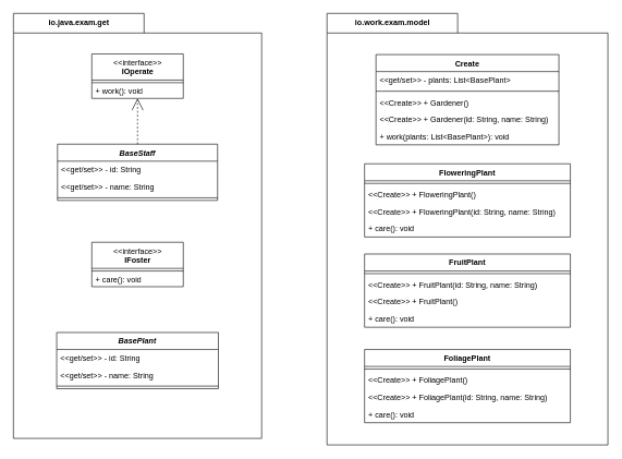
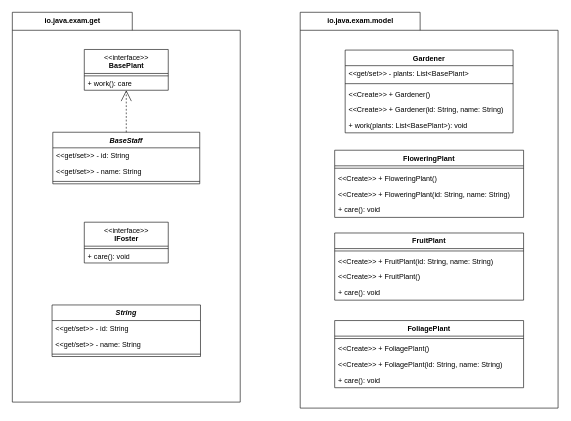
  <mxCell id="0" />
  <mxCell id="1" parent="0" />
  <mxCell id="2" value="io.java.exam.get" style="shape=folder;fontStyle=1;tabWidth=200;tabHeight=30;tabPosition=left;html=1;boundedLbl=1;labelInHeader=1;container=1;collapsible=0;recursiveResize=0;" parent="1" vertex="1"><mxGeometry x="20" y="20" width="380" height="650" as="geometry" /></mxCell>
  <mxCell id="3" value="BaseStaff" style="swimlane;fontStyle=3;align=center;verticalAlign=top;childLayout=stackLayout;horizontal=1;startSize=26;horizontalStack=0;resizeParent=1;resizeParentMax=0;resizeLast=0;collapsible=1;marginBottom=0;" parent="2" vertex="1"><mxGeometry x="67.5" y="200" width="245" height="86" as="geometry"><mxRectangle x="240" y="170" width="90" height="26" as="alternateBounds" /></mxGeometry></mxCell>
  <mxCell id="4" value="&lt;&lt;get/set&gt;&gt; - id: String" style="text;strokeColor=none;fillColor=none;align=left;verticalAlign=top;spacingLeft=4;spacingRight=4;overflow=hidden;rotatable=0;points=[[0,0.5],[1,0.5]];portConstraint=eastwest;" parent="3" vertex="1"><mxGeometry y="26" width="245" height="26" as="geometry" /></mxCell>
  <mxCell id="5" value="&lt;&lt;get/set&gt;&gt; - name: String" style="text;strokeColor=none;fillColor=none;align=left;verticalAlign=top;spacingLeft=4;spacingRight=4;overflow=hidden;rotatable=0;points=[[0,0.5],[1,0.5]];portConstraint=eastwest;" parent="3" vertex="1"><mxGeometry y="52" width="245" height="26" as="geometry" /></mxCell>
  <mxCell id="6" value="" style="line;strokeWidth=1;fillColor=none;align=left;verticalAlign=middle;spacingTop=-1;spacingLeft=3;spacingRight=3;rotatable=0;labelPosition=right;points=[];portConstraint=eastwest;" parent="3" vertex="1"><mxGeometry y="78" width="245" height="8" as="geometry" /></mxCell>
- <mxCell id="7" value="BasePlant" style="swimlane;fontStyle=3;align=center;verticalAlign=top;childLayout=stackLayout;horizontal=1;startSize=26;horizontalStack=0;resizeParent=1;resizeParentMax=0;resizeLast=0;collapsible=1;marginBottom=0;" parent="2" vertex="1"><mxGeometry x="66.25" y="488" width="247.5" height="86" as="geometry"><mxRectangle x="240" y="170" width="90" height="26" as="alternateBounds" /></mxGeometry></mxCell>
+ <mxCell id="7" value="String" style="swimlane;fontStyle=3;align=center;verticalAlign=top;childLayout=stackLayout;horizontal=1;startSize=26;horizontalStack=0;resizeParent=1;resizeParentMax=0;resizeLast=0;collapsible=1;marginBottom=0;" parent="2" vertex="1"><mxGeometry x="66.25" y="488" width="247.5" height="86" as="geometry"><mxRectangle x="240" y="170" width="90" height="26" as="alternateBounds" /></mxGeometry></mxCell>
  <mxCell id="8" value="&lt;&lt;get/set&gt;&gt; - id: String" style="text;strokeColor=none;fillColor=none;align=left;verticalAlign=top;spacingLeft=4;spacingRight=4;overflow=hidden;rotatable=0;points=[[0,0.5],[1,0.5]];portConstraint=eastwest;" parent="7" vertex="1"><mxGeometry y="26" width="247.5" height="26" as="geometry" /></mxCell>
  <mxCell id="9" value="&lt;&lt;get/set&gt;&gt; - name: String" style="text;strokeColor=none;fillColor=none;align=left;verticalAlign=top;spacingLeft=4;spacingRight=4;overflow=hidden;rotatable=0;points=[[0,0.5],[1,0.5]];portConstraint=eastwest;" parent="7" vertex="1"><mxGeometry y="52" width="247.5" height="26" as="geometry" /></mxCell>
  <mxCell id="10" value="" style="line;strokeWidth=1;fillColor=none;align=left;verticalAlign=middle;spacingTop=-1;spacingLeft=3;spacingRight=3;rotatable=0;labelPosition=right;points=[];portConstraint=eastwest;" parent="7" vertex="1"><mxGeometry y="78" width="247.5" height="8" as="geometry" /></mxCell>
- <mxCell id="11" value="&amp;lt;&amp;lt;interface&amp;gt;&amp;gt;&lt;br&gt;&lt;b&gt;IOperate&lt;/b&gt;" style="swimlane;fontStyle=0;align=center;verticalAlign=top;childLayout=stackLayout;horizontal=1;startSize=40;horizontalStack=0;resizeParent=1;resizeParentMax=0;resizeLast=0;collapsible=0;marginBottom=0;html=1;" parent="2" vertex="1"><mxGeometry x="120" y="62" width="140" height="68" as="geometry" /></mxCell>
+ <mxCell id="11" value="&amp;lt;&amp;lt;interface&amp;gt;&amp;gt;&lt;br&gt;&lt;b&gt;BasePlant&lt;/b&gt;" style="swimlane;fontStyle=0;align=center;verticalAlign=top;childLayout=stackLayout;horizontal=1;startSize=40;horizontalStack=0;resizeParent=1;resizeParentMax=0;resizeLast=0;collapsible=0;marginBottom=0;html=1;" parent="2" vertex="1"><mxGeometry x="120" y="62" width="140" height="68" as="geometry" /></mxCell>
  <mxCell id="12" value="" style="line;strokeWidth=1;fillColor=none;align=left;verticalAlign=middle;spacingTop=-1;spacingLeft=3;spacingRight=3;rotatable=0;labelPosition=right;points=[];portConstraint=eastwest;" parent="11" vertex="1"><mxGeometry y="40" width="140" height="8" as="geometry" /></mxCell>
- <mxCell id="13" value="+ work(): void" style="text;html=1;strokeColor=none;fillColor=none;align=left;verticalAlign=middle;spacingLeft=4;spacingRight=4;overflow=hidden;rotatable=0;points=[[0,0.5],[1,0.5]];portConstraint=eastwest;" parent="11" vertex="1"><mxGeometry y="48" width="140" height="20" as="geometry" /></mxCell>
+ <mxCell id="13" value="+ work(): care" style="text;html=1;strokeColor=none;fillColor=none;align=left;verticalAlign=middle;spacingLeft=4;spacingRight=4;overflow=hidden;rotatable=0;points=[[0,0.5],[1,0.5]];portConstraint=eastwest;" parent="11" vertex="1"><mxGeometry y="48" width="140" height="20" as="geometry" /></mxCell>
  <mxCell id="14" value="&amp;lt;&amp;lt;interface&amp;gt;&amp;gt;&lt;br&gt;&lt;b&gt;IFoster&lt;/b&gt;" style="swimlane;fontStyle=0;align=center;verticalAlign=top;childLayout=stackLayout;horizontal=1;startSize=40;horizontalStack=0;resizeParent=1;resizeParentMax=0;resizeLast=0;collapsible=0;marginBottom=0;html=1;" parent="2" vertex="1"><mxGeometry x="120" y="350" width="140" height="68" as="geometry" /></mxCell>
  <mxCell id="15" value="" style="line;strokeWidth=1;fillColor=none;align=left;verticalAlign=middle;spacingTop=-1;spacingLeft=3;spacingRight=3;rotatable=0;labelPosition=right;points=[];portConstraint=eastwest;" parent="14" vertex="1"><mxGeometry y="40" width="140" height="8" as="geometry" /></mxCell>
  <mxCell id="16" value="+ care(): void" style="text;html=1;strokeColor=none;fillColor=none;align=left;verticalAlign=middle;spacingLeft=4;spacingRight=4;overflow=hidden;rotatable=0;points=[[0,0.5],[1,0.5]];portConstraint=eastwest;" parent="14" vertex="1"><mxGeometry y="48" width="140" height="20" as="geometry" /></mxCell>
  <mxCell id="17" value="" style="endArrow=open;endSize=16;endFill=0;html=1;strokeWidth=1;dashed=1;jumpSize=6;rounded=0;arcSize=20;" parent="2" source="3" target="11" edge="1"><mxGeometry width="160" relative="1" as="geometry"><mxPoint x="310" y="511" as="sourcePoint" /><mxPoint x="310" y="240" as="targetPoint" /></mxGeometry></mxCell>
- <mxCell id="18" value="io.work.exam.model" style="shape=folder;fontStyle=1;tabWidth=200;tabHeight=30;tabPosition=left;html=1;boundedLbl=1;labelInHeader=1;container=1;collapsible=0;recursiveResize=0;" parent="1" vertex="1"><mxGeometry x="500" y="20" width="430" height="660" as="geometry" /></mxCell>
- <mxCell id="19" value="Create" style="swimlane;fontStyle=1;align=center;verticalAlign=top;childLayout=stackLayout;horizontal=1;startSize=26;horizontalStack=0;resizeParent=1;resizeParentMax=0;resizeLast=0;collapsible=1;marginBottom=0;" parent="18" vertex="1"><mxGeometry x="75" y="63" width="280" height="138" as="geometry"><mxRectangle x="240" y="170" width="90" height="26" as="alternateBounds" /></mxGeometry></mxCell>
+ <mxCell id="18" value="io.java.exam.model" style="shape=folder;fontStyle=1;tabWidth=200;tabHeight=30;tabPosition=left;html=1;boundedLbl=1;labelInHeader=1;container=1;collapsible=0;recursiveResize=0;" parent="1" vertex="1"><mxGeometry x="500" y="20" width="430" height="660" as="geometry" /></mxCell>
+ <mxCell id="19" value="Gardener" style="swimlane;fontStyle=1;align=center;verticalAlign=top;childLayout=stackLayout;horizontal=1;startSize=26;horizontalStack=0;resizeParent=1;resizeParentMax=0;resizeLast=0;collapsible=1;marginBottom=0;" parent="18" vertex="1"><mxGeometry x="75" y="63" width="280" height="138" as="geometry"><mxRectangle x="240" y="170" width="90" height="26" as="alternateBounds" /></mxGeometry></mxCell>
  <mxCell id="20" value="&lt;&lt;get/set&gt;&gt; - plants: List&lt;BasePlant&gt;" style="text;strokeColor=none;fillColor=none;align=left;verticalAlign=top;spacingLeft=4;spacingRight=4;overflow=hidden;rotatable=0;points=[[0,0.5],[1,0.5]];portConstraint=eastwest;" parent="19" vertex="1"><mxGeometry y="26" width="280" height="26" as="geometry" /></mxCell>
  <mxCell id="21" value="" style="line;strokeWidth=1;fillColor=none;align=left;verticalAlign=middle;spacingTop=-1;spacingLeft=3;spacingRight=3;rotatable=0;labelPosition=right;points=[];portConstraint=eastwest;" parent="19" vertex="1"><mxGeometry y="52" width="280" height="8" as="geometry" /></mxCell>
  <mxCell id="22" value="&lt;&lt;Create&gt;&gt; + Gardener()" style="text;strokeColor=none;fillColor=none;align=left;verticalAlign=top;spacingLeft=4;spacingRight=4;overflow=hidden;rotatable=0;points=[[0,0.5],[1,0.5]];portConstraint=eastwest;" parent="19" vertex="1"><mxGeometry y="60" width="280" height="26" as="geometry" /></mxCell>
  <mxCell id="23" value="&lt;&lt;Create&gt;&gt; + Gardener(id: String, name: String)" style="text;strokeColor=none;fillColor=none;align=left;verticalAlign=top;spacingLeft=4;spacingRight=4;overflow=hidden;rotatable=0;points=[[0,0.5],[1,0.5]];portConstraint=eastwest;" parent="19" vertex="1"><mxGeometry y="86" width="280" height="26" as="geometry" /></mxCell>
  <mxCell id="24" value="+ work(plants: List&lt;BasePlant&gt;): void" style="text;strokeColor=none;fillColor=none;align=left;verticalAlign=top;spacingLeft=4;spacingRight=4;overflow=hidden;rotatable=0;points=[[0,0.5],[1,0.5]];portConstraint=eastwest;" parent="19" vertex="1"><mxGeometry y="112" width="280" height="26" as="geometry" /></mxCell>
  <mxCell id="25" value="FloweringPlant" style="swimlane;fontStyle=1;align=center;verticalAlign=top;childLayout=stackLayout;horizontal=1;startSize=26;horizontalStack=0;resizeParent=1;resizeParentMax=0;resizeLast=0;collapsible=1;marginBottom=0;" parent="18" vertex="1"><mxGeometry x="57.5" y="230" width="315" height="112" as="geometry"><mxRectangle x="240" y="170" width="90" height="26" as="alternateBounds" /></mxGeometry></mxCell>
  <mxCell id="26" value="" style="line;strokeWidth=1;fillColor=none;align=left;verticalAlign=middle;spacingTop=-1;spacingLeft=3;spacingRight=3;rotatable=0;labelPosition=right;points=[];portConstraint=eastwest;" parent="25" vertex="1"><mxGeometry y="26" width="315" height="8" as="geometry" /></mxCell>
  <mxCell id="27" value="&lt;&lt;Create&gt;&gt; + FloweringPlant()" style="text;strokeColor=none;fillColor=none;align=left;verticalAlign=top;spacingLeft=4;spacingRight=4;overflow=hidden;rotatable=0;points=[[0,0.5],[1,0.5]];portConstraint=eastwest;" parent="25" vertex="1"><mxGeometry y="34" width="315" height="26" as="geometry" /></mxCell>
  <mxCell id="28" value="&lt;&lt;Create&gt;&gt; + FloweringPlant(id: String, name: String)" style="text;strokeColor=none;fillColor=none;align=left;verticalAlign=top;spacingLeft=4;spacingRight=4;overflow=hidden;rotatable=0;points=[[0,0.5],[1,0.5]];portConstraint=eastwest;" parent="25" vertex="1"><mxGeometry y="60" width="315" height="26" as="geometry" /></mxCell>
  <mxCell id="29" value="+ care(): void" style="text;strokeColor=none;fillColor=none;align=left;verticalAlign=top;spacingLeft=4;spacingRight=4;overflow=hidden;rotatable=0;points=[[0,0.5],[1,0.5]];portConstraint=eastwest;" parent="25" vertex="1"><mxGeometry y="86" width="315" height="26" as="geometry" /></mxCell>
  <mxCell id="30" value="FoliagePlant" style="swimlane;fontStyle=1;align=center;verticalAlign=top;childLayout=stackLayout;horizontal=1;startSize=26;horizontalStack=0;resizeParent=1;resizeParentMax=0;resizeLast=0;collapsible=1;marginBottom=0;" parent="18" vertex="1"><mxGeometry x="57.5" y="514" width="315" height="112" as="geometry"><mxRectangle x="240" y="170" width="90" height="26" as="alternateBounds" /></mxGeometry></mxCell>
  <mxCell id="31" value="" style="line;strokeWidth=1;fillColor=none;align=left;verticalAlign=middle;spacingTop=-1;spacingLeft=3;spacingRight=3;rotatable=0;labelPosition=right;points=[];portConstraint=eastwest;" parent="30" vertex="1"><mxGeometry y="26" width="315" height="8" as="geometry" /></mxCell>
  <mxCell id="32" value="&lt;&lt;Create&gt;&gt; + FoliagePlant()" style="text;strokeColor=none;fillColor=none;align=left;verticalAlign=top;spacingLeft=4;spacingRight=4;overflow=hidden;rotatable=0;points=[[0,0.5],[1,0.5]];portConstraint=eastwest;" parent="30" vertex="1"><mxGeometry y="34" width="315" height="26" as="geometry" /></mxCell>
  <mxCell id="33" value="&lt;&lt;Create&gt;&gt; + FoliagePlant(id: String, name: String)" style="text;strokeColor=none;fillColor=none;align=left;verticalAlign=top;spacingLeft=4;spacingRight=4;overflow=hidden;rotatable=0;points=[[0,0.5],[1,0.5]];portConstraint=eastwest;" parent="30" vertex="1"><mxGeometry y="60" width="315" height="26" as="geometry" /></mxCell>
  <mxCell id="34" value="+ care(): void" style="text;strokeColor=none;fillColor=none;align=left;verticalAlign=top;spacingLeft=4;spacingRight=4;overflow=hidden;rotatable=0;points=[[0,0.5],[1,0.5]];portConstraint=eastwest;" parent="30" vertex="1"><mxGeometry y="86" width="315" height="26" as="geometry" /></mxCell>
  <mxCell id="35" value="FruitPlant" style="swimlane;fontStyle=1;align=center;verticalAlign=top;childLayout=stackLayout;horizontal=1;startSize=26;horizontalStack=0;resizeParent=1;resizeParentMax=0;resizeLast=0;collapsible=1;marginBottom=0;" parent="18" vertex="1"><mxGeometry x="57.5" y="368" width="315" height="112" as="geometry"><mxRectangle x="240" y="170" width="90" height="26" as="alternateBounds" /></mxGeometry></mxCell>
  <mxCell id="36" value="" style="line;strokeWidth=1;fillColor=none;align=left;verticalAlign=middle;spacingTop=-1;spacingLeft=3;spacingRight=3;rotatable=0;labelPosition=right;points=[];portConstraint=eastwest;" parent="35" vertex="1"><mxGeometry y="26" width="315" height="8" as="geometry" /></mxCell>
  <mxCell id="37" value="&lt;&lt;Create&gt;&gt; + FruitPlant(id: String, name: String)" style="text;strokeColor=none;fillColor=none;align=left;verticalAlign=top;spacingLeft=4;spacingRight=4;overflow=hidden;rotatable=0;points=[[0,0.5],[1,0.5]];portConstraint=eastwest;" parent="35" vertex="1"><mxGeometry y="34" width="315" height="26" as="geometry" /></mxCell>
  <mxCell id="38" value="&lt;&lt;Create&gt;&gt; + FruitPlant()" style="text;strokeColor=none;fillColor=none;align=left;verticalAlign=top;spacingLeft=4;spacingRight=4;overflow=hidden;rotatable=0;points=[[0,0.5],[1,0.5]];portConstraint=eastwest;" parent="35" vertex="1"><mxGeometry y="60" width="315" height="26" as="geometry" /></mxCell>
  <mxCell id="39" value="+ care(): void" style="text;strokeColor=none;fillColor=none;align=left;verticalAlign=top;spacingLeft=4;spacingRight=4;overflow=hidden;rotatable=0;points=[[0,0.5],[1,0.5]];portConstraint=eastwest;" parent="35" vertex="1"><mxGeometry y="86" width="315" height="26" as="geometry" /></mxCell>
